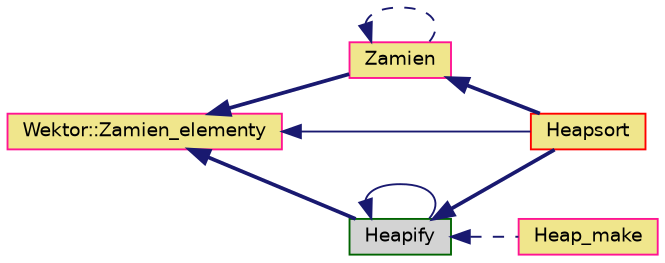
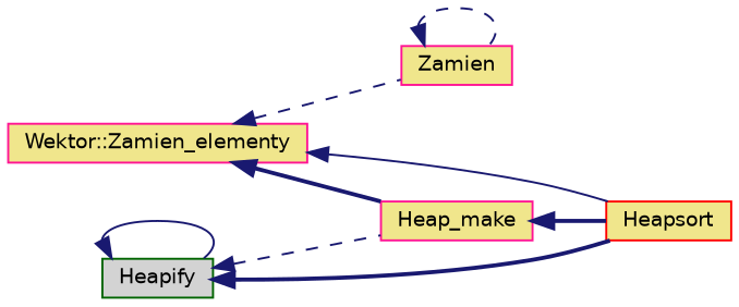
  digraph {
    rankdir=LR
    node [color=deeppink fillcolor=khaki fontname=Helvetica fontsize=10 shape=record style=filled]
    edge [color=midnightblue dir=back fontname=Helvetica fontsize=10 labelfontname=Helvetica labelfontsize=10 style=bold]
    n1 [fontcolor=black height=0.2 label="Wektor::Zamien_elementy" width=0.4]
    n2 [height=0.2 label=Zamien width=0.4]
    n3 [color=darkgreen fillcolor=lightgrey height=0.2 label=Heapify width=0.4]
    n4 [color=red height=0.2 label=Heapsort width=0.4]
    n5 [height=0.2 label=Heap_make width=0.4]
-   n1 -> n2
-   n1 -> n3
+   n1 -> n2 [style=dashed]
+   n1 -> n5
    n1 -> n4 [style=solid]
    n2 -> n2 [style=dashed]
    n3 -> n3 [style=solid]
    n3 -> n4
    n3 -> n5 [style=dashed]
-   n2 -> n4
+   n5 -> n4
  }
